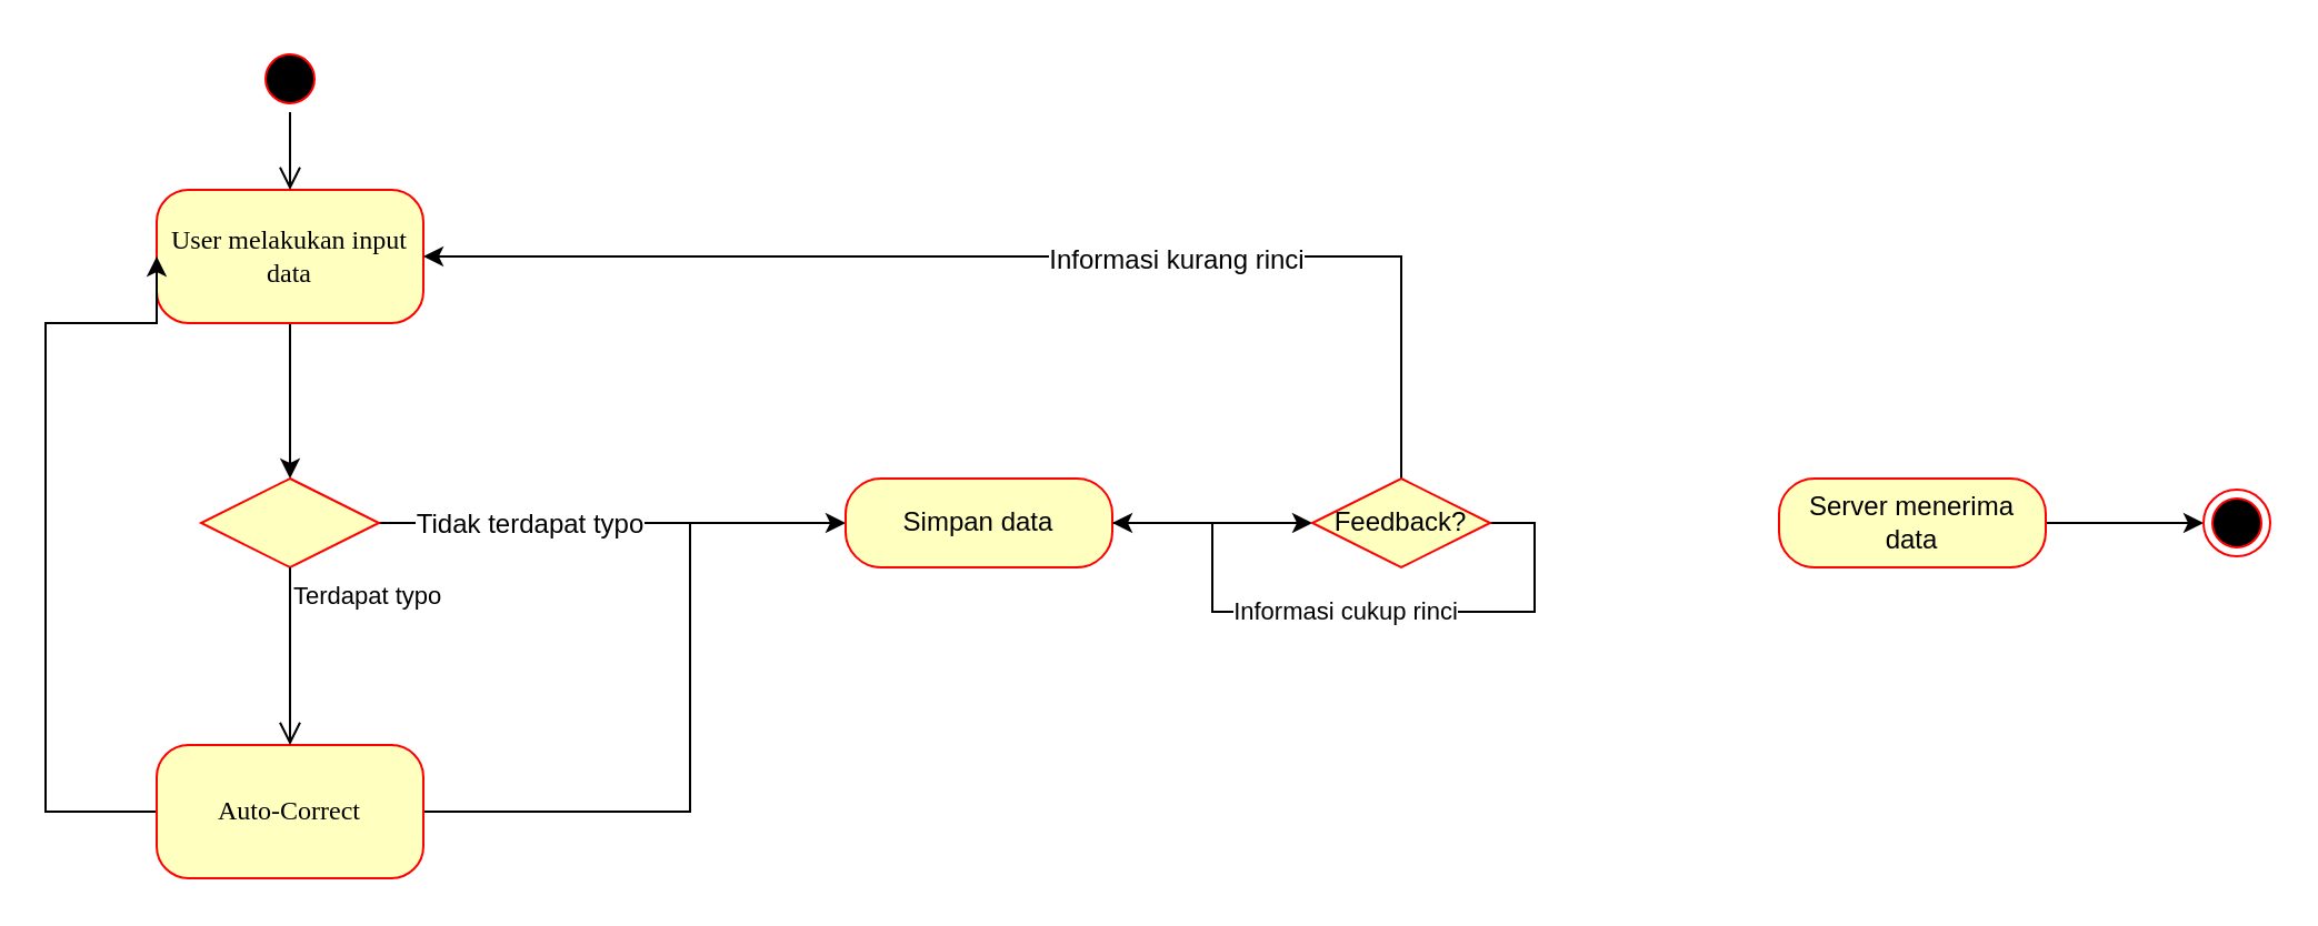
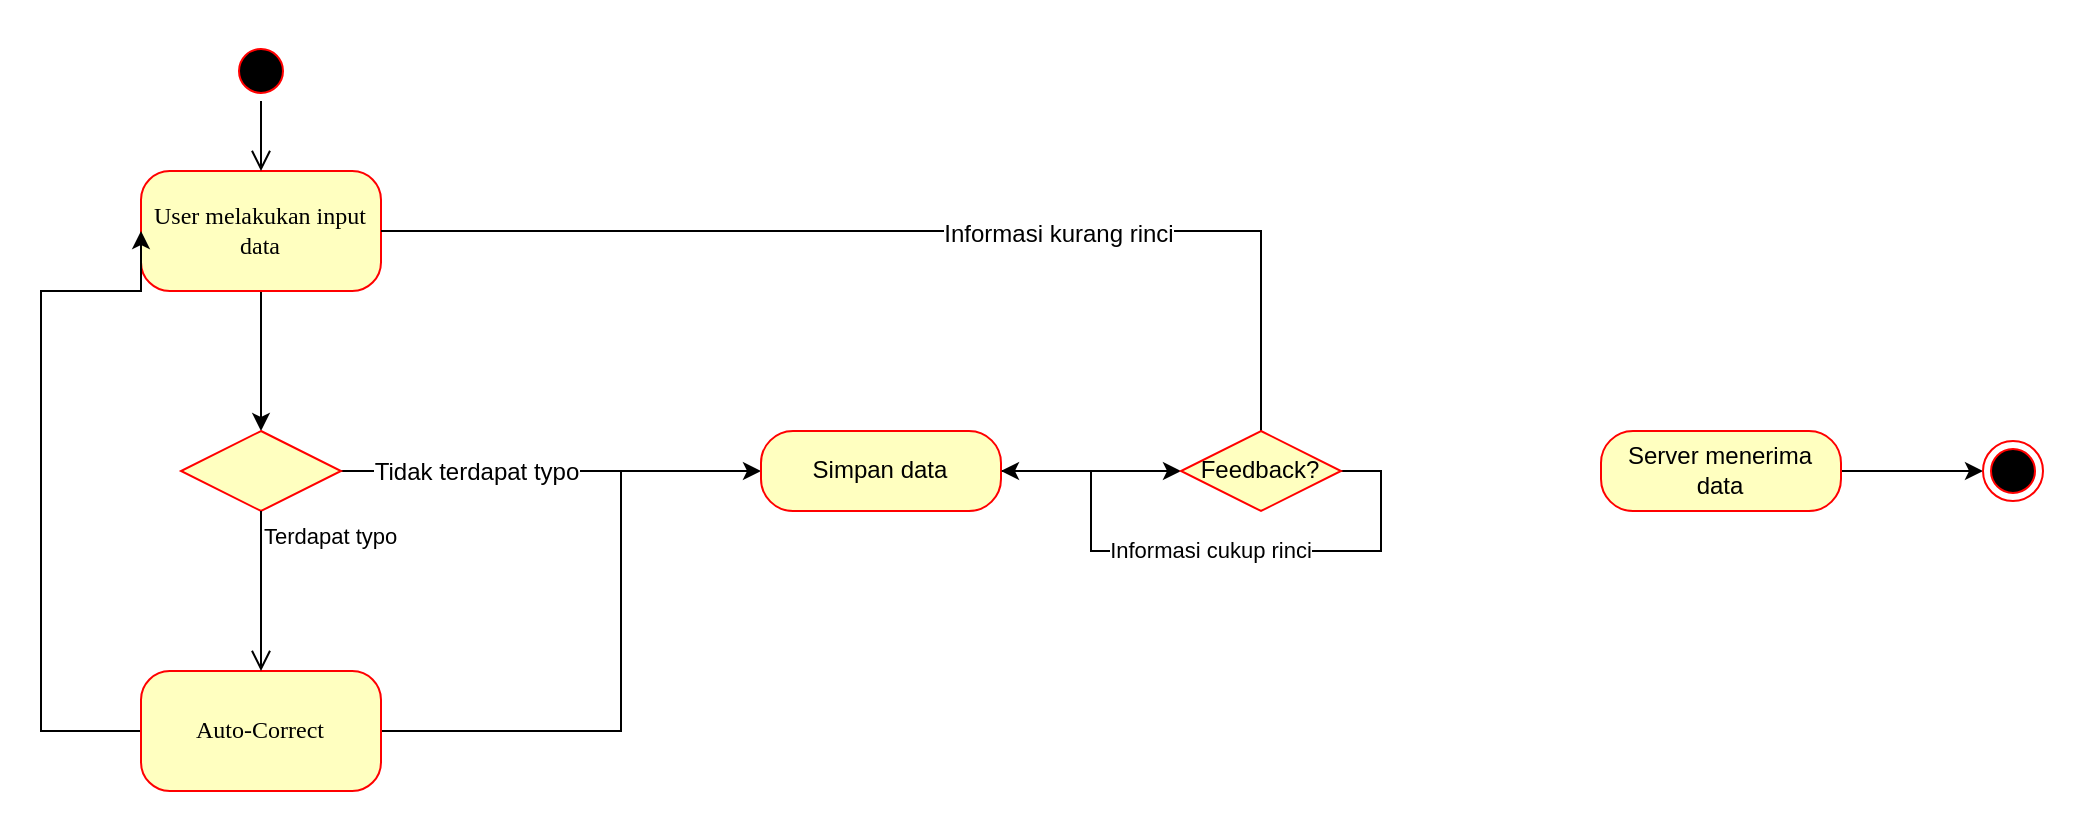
  <mxCell id="0" />
  <mxCell id="1" parent="0" />
  <mxCell id="2" style="edgeStyle=orthogonalEdgeStyle;rounded=0;orthogonalLoop=1;jettySize=auto;html=1;exitX=0.5;exitY=1;exitDx=0;exitDy=0;entryX=0.5;entryY=0;entryDx=0;entryDy=0;" edge="1" parent="1" source="3" target="11"><mxGeometry relative="1" as="geometry" /></mxCell>
  <mxCell id="3" value="User melakukan input data" style="rounded=1;whiteSpace=wrap;html=1;arcSize=24;fillColor=#ffffc0;strokeColor=#ff0000;shadow=0;comic=0;labelBackgroundColor=none;fontFamily=Verdana;fontSize=12;fontColor=#000000;align=center;" vertex="1" parent="1"><mxGeometry x="70" y="85" width="120" height="60" as="geometry" /></mxCell>
  <mxCell id="4" style="edgeStyle=elbowEdgeStyle;html=1;labelBackgroundColor=none;endArrow=open;endSize=8;strokeColor=#000000;fontFamily=Verdana;fontSize=12;align=left;" edge="1" parent="1" source="5" target="3"><mxGeometry relative="1" as="geometry" /></mxCell>
  <mxCell id="5" value="" style="ellipse;html=1;shape=startState;fillColor=#000000;strokeColor=#ff0000;rounded=1;shadow=0;comic=0;labelBackgroundColor=none;fontFamily=Verdana;fontSize=12;fontColor=#000000;align=center;direction=south;" vertex="1" parent="1"><mxGeometry x="115" y="20" width="30" height="30" as="geometry" /></mxCell>
  <mxCell id="6" style="edgeStyle=orthogonalEdgeStyle;rounded=0;orthogonalLoop=1;jettySize=auto;html=1;exitX=0;exitY=0.5;exitDx=0;exitDy=0;entryX=0;entryY=0.5;entryDx=0;entryDy=0;" edge="1" parent="1" source="8" target="3"><mxGeometry relative="1" as="geometry"><Array as="points"><mxPoint x="20" y="365" /><mxPoint x="20" y="145" /></Array></mxGeometry></mxCell>
  <mxCell id="7" style="edgeStyle=orthogonalEdgeStyle;rounded=0;orthogonalLoop=1;jettySize=auto;html=1;exitX=1;exitY=0.5;exitDx=0;exitDy=0;strokeColor=#000000;endArrow=none;endFill=0;" edge="1" parent="1" source="8"><mxGeometry relative="1" as="geometry"><mxPoint x="240" y="235" as="targetPoint" /><Array as="points"><mxPoint x="310" y="365" /><mxPoint x="310" y="235" /></Array></mxGeometry></mxCell>
  <mxCell id="8" value="Auto-Correct" style="rounded=1;whiteSpace=wrap;html=1;arcSize=24;fillColor=#ffffc0;strokeColor=#ff0000;shadow=0;comic=0;labelBackgroundColor=none;fontFamily=Verdana;fontSize=12;fontColor=#000000;align=center;" vertex="1" parent="1"><mxGeometry x="70" y="335" width="120" height="60" as="geometry" /></mxCell>
  <mxCell id="9" value="t" style="edgeStyle=orthogonalEdgeStyle;rounded=0;orthogonalLoop=1;jettySize=auto;html=1;exitX=1;exitY=0.5;exitDx=0;exitDy=0;strokeColor=#000000;" edge="1" parent="1" source="11" target="14"><mxGeometry relative="1" as="geometry" /></mxCell>
  <mxCell id="10" value="Tidak terdapat typo&lt;br&gt;" style="text;html=1;align=center;verticalAlign=middle;resizable=0;points=[];labelBackgroundColor=#ffffff;" vertex="1" connectable="0" parent="9"><mxGeometry x="-0.362" relative="1" as="geometry"><mxPoint as="offset" /></mxGeometry></mxCell>
  <mxCell id="11" value="" style="rhombus;whiteSpace=wrap;html=1;fillColor=#ffffc0;strokeColor=#ff0000;" vertex="1" parent="1"><mxGeometry x="90" y="215" width="80" height="40" as="geometry" /></mxCell>
  <mxCell id="12" value="Terdapat typo" style="edgeStyle=orthogonalEdgeStyle;html=1;align=left;verticalAlign=top;endArrow=open;endSize=8;strokeColor=#000000;" edge="1" parent="1" source="11"><mxGeometry x="-1" relative="1" as="geometry"><mxPoint x="130" y="335" as="targetPoint" /></mxGeometry></mxCell>
  <mxCell id="13" style="edgeStyle=orthogonalEdgeStyle;rounded=0;orthogonalLoop=1;jettySize=auto;html=1;exitX=1;exitY=0.5;exitDx=0;exitDy=0;endArrow=classic;endFill=1;strokeColor=#000000;" edge="1" parent="1" source="14"><mxGeometry relative="1" as="geometry"><mxPoint x="590" y="235" as="targetPoint" /></mxGeometry></mxCell>
  <mxCell id="14" value="Simpan data" style="rounded=1;whiteSpace=wrap;html=1;arcSize=40;fontColor=#000000;fillColor=#ffffc0;strokeColor=#ff0000;" vertex="1" parent="1"><mxGeometry x="380" y="215" width="120" height="40" as="geometry" /></mxCell>
- <mxCell id="15" style="edgeStyle=orthogonalEdgeStyle;rounded=0;orthogonalLoop=1;jettySize=auto;html=1;exitX=0.5;exitY=0;exitDx=0;exitDy=0;entryX=1;entryY=0.5;entryDx=0;entryDy=0;" edge="1" parent="1" source="18" target="3"><mxGeometry relative="1" as="geometry" /></mxCell>
+ <mxCell id="15" style="edgeStyle=orthogonalEdgeStyle;rounded=0;orthogonalLoop=1;jettySize=auto;html=1;exitX=0.5;exitY=0;exitDx=0;exitDy=0;entryX=1;entryY=0.5;entryDx=0;entryDy=0;endArrow=none;" edge="1" parent="1" source="18" target="3"><mxGeometry relative="1" as="geometry" /></mxCell>
  <mxCell id="16" value="Informasi kurang rinci" style="text;html=1;align=center;verticalAlign=middle;resizable=0;points=[];labelBackgroundColor=#ffffff;" vertex="1" connectable="0" parent="15"><mxGeometry x="-0.253" y="1" relative="1" as="geometry"><mxPoint as="offset" /></mxGeometry></mxCell>
  <mxCell id="17" value="Informasi cukup rinci" style="edgeStyle=orthogonalEdgeStyle;rounded=0;orthogonalLoop=1;jettySize=auto;html=1;exitX=1;exitY=0.5;exitDx=0;exitDy=0;" edge="1" parent="1" source="18" target="14"><mxGeometry relative="1" as="geometry"><mxPoint x="760" y="235" as="targetPoint" /></mxGeometry></mxCell>
  <mxCell id="18" value="Feedback?" style="rhombus;whiteSpace=wrap;html=1;fillColor=#ffffc0;strokeColor=#ff0000;" vertex="1" parent="1"><mxGeometry x="590" y="215" width="80" height="40" as="geometry" /></mxCell>
  <mxCell id="19" style="edgeStyle=orthogonalEdgeStyle;rounded=0;orthogonalLoop=1;jettySize=auto;html=1;exitX=1;exitY=0.5;exitDx=0;exitDy=0;" edge="1" parent="1" source="20" target="21"><mxGeometry relative="1" as="geometry"><mxPoint x="940" y="234.471" as="targetPoint" /></mxGeometry></mxCell>
  <mxCell id="20" value="Server menerima data" style="rounded=1;whiteSpace=wrap;html=1;arcSize=40;fontColor=#000000;fillColor=#ffffc0;strokeColor=#ff0000;" vertex="1" parent="1"><mxGeometry x="800" y="215" width="120" height="40" as="geometry" /></mxCell>
  <mxCell id="21" value="" style="ellipse;html=1;shape=endState;fillColor=#000000;strokeColor=#ff0000;" vertex="1" parent="1"><mxGeometry x="991" y="220.001" width="30" height="30" as="geometry" /></mxCell>
